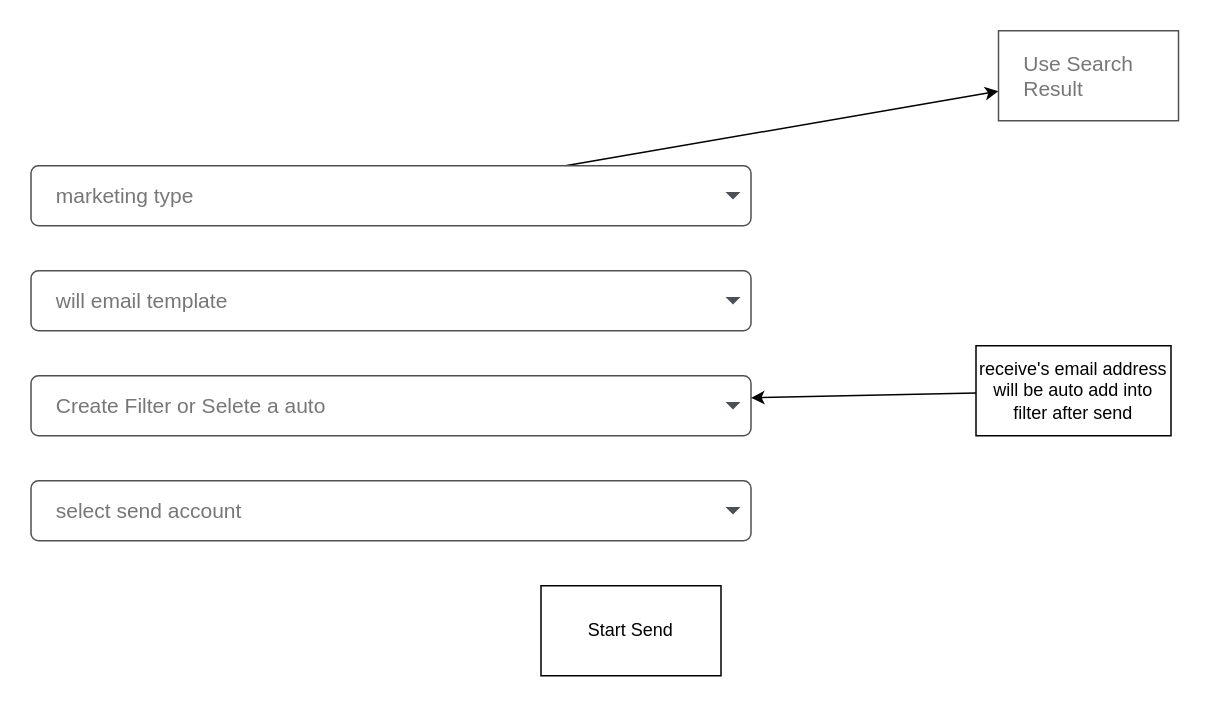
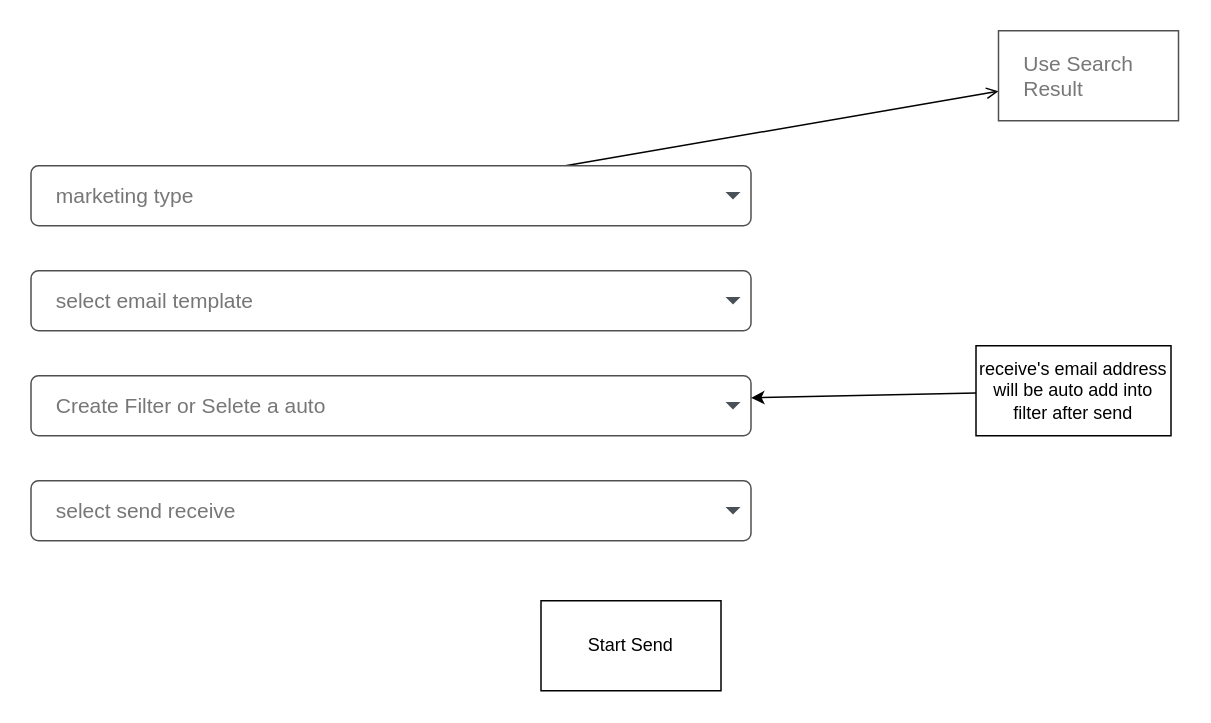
  <mxCell id="0" />
  <mxCell id="1" parent="0" />
- <mxCell id="2" value="will email template" style="html=1;shadow=0;dashed=0;shape=mxgraph.bootstrap.rrect;rSize=5;strokeColor=#505050;strokeWidth=1;fillColor=#ffffff;fontColor=#777777;whiteSpace=wrap;align=left;verticalAlign=middle;fontStyle=0;fontSize=14;spacingRight=0;spacing=17;" parent="1" vertex="1"><mxGeometry x="20" y="180" width="480" height="40" as="geometry" /></mxCell>
+ <mxCell id="2" value="select email template" style="html=1;shadow=0;dashed=0;shape=mxgraph.bootstrap.rrect;rSize=5;strokeColor=#505050;strokeWidth=1;fillColor=#ffffff;fontColor=#777777;whiteSpace=wrap;align=left;verticalAlign=middle;fontStyle=0;fontSize=14;spacingRight=0;spacing=17;" parent="1" vertex="1"><mxGeometry x="20" y="180" width="480" height="40" as="geometry" /></mxCell>
  <mxCell id="3" value="" style="shape=triangle;direction=south;fillColor=#495057;strokeColor=none;perimeter=none;" parent="2" vertex="1"><mxGeometry x="1" y="0.5" width="10" height="5" relative="1" as="geometry"><mxPoint x="-17" y="-2.5" as="offset" /></mxGeometry></mxCell>
- <mxCell id="4" value="" style="edgeStyle=none;html=1;" edge="1" parent="1" source="5" target="11"><mxGeometry relative="1" as="geometry" /></mxCell>
+ <mxCell id="4" value="" style="edgeStyle=none;html=1;endArrow=open;" edge="1" parent="1" source="5" target="11"><mxGeometry relative="1" as="geometry" /></mxCell>
  <mxCell id="5" value="marketing type" style="html=1;shadow=0;dashed=0;shape=mxgraph.bootstrap.rrect;rSize=5;strokeColor=#505050;strokeWidth=1;fillColor=#ffffff;fontColor=#777777;whiteSpace=wrap;align=left;verticalAlign=middle;fontStyle=0;fontSize=14;spacingRight=0;spacing=17;" parent="1" vertex="1"><mxGeometry x="20" y="110" width="480" height="40" as="geometry" /></mxCell>
  <mxCell id="6" value="" style="shape=triangle;direction=south;fillColor=#495057;strokeColor=none;perimeter=none;" parent="5" vertex="1"><mxGeometry x="1" y="0.5" width="10" height="5" relative="1" as="geometry"><mxPoint x="-17" y="-2.5" as="offset" /></mxGeometry></mxCell>
  <mxCell id="7" value="Create Filter or Selete a auto" style="html=1;shadow=0;dashed=0;shape=mxgraph.bootstrap.rrect;rSize=5;strokeColor=#505050;strokeWidth=1;fillColor=#ffffff;fontColor=#777777;whiteSpace=wrap;align=left;verticalAlign=middle;fontStyle=0;fontSize=14;spacingRight=0;spacing=17;" parent="1" vertex="1"><mxGeometry x="20" y="250" width="480" height="40" as="geometry" /></mxCell>
  <mxCell id="8" value="" style="shape=triangle;direction=south;fillColor=#495057;strokeColor=none;perimeter=none;" parent="7" vertex="1"><mxGeometry x="1" y="0.5" width="10" height="5" relative="1" as="geometry"><mxPoint x="-17" y="-2.5" as="offset" /></mxGeometry></mxCell>
- <mxCell id="9" value="select send account" style="html=1;shadow=0;dashed=0;shape=mxgraph.bootstrap.rrect;rSize=5;strokeColor=#505050;strokeWidth=1;fillColor=#ffffff;fontColor=#777777;whiteSpace=wrap;align=left;verticalAlign=middle;fontStyle=0;fontSize=14;spacingRight=0;spacing=17;" parent="1" vertex="1"><mxGeometry x="20" y="320" width="480" height="40" as="geometry" /></mxCell>
+ <mxCell id="9" value="select send receive" style="html=1;shadow=0;dashed=0;shape=mxgraph.bootstrap.rrect;rSize=5;strokeColor=#505050;strokeWidth=1;fillColor=#ffffff;fontColor=#777777;whiteSpace=wrap;align=left;verticalAlign=middle;fontStyle=0;fontSize=14;spacingRight=0;spacing=17;" parent="1" vertex="1"><mxGeometry x="20" y="320" width="480" height="40" as="geometry" /></mxCell>
  <mxCell id="10" value="" style="shape=triangle;direction=south;fillColor=#495057;strokeColor=none;perimeter=none;" parent="9" vertex="1"><mxGeometry x="1" y="0.5" width="10" height="5" relative="1" as="geometry"><mxPoint x="-17" y="-2.5" as="offset" /></mxGeometry></mxCell>
  <mxCell id="11" value="Use Search Result" style="whiteSpace=wrap;html=1;fontSize=14;align=left;fillColor=#ffffff;strokeColor=#505050;fontColor=#777777;shadow=0;dashed=0;strokeWidth=1;fontStyle=0;spacingRight=0;spacing=17;" vertex="1" parent="1"><mxGeometry x="665" y="20" width="120" height="60" as="geometry" /></mxCell>
- <mxCell id="12" value="Start Send" style="rounded=0;whiteSpace=wrap;html=1;" vertex="1" parent="1"><mxGeometry x="360" y="390" width="120" height="60" as="geometry" /></mxCell>
+ <mxCell id="12" value="Start Send" style="rounded=0;whiteSpace=wrap;html=1;" vertex="1" parent="1"><mxGeometry x="360" y="400" width="120" height="60" as="geometry" /></mxCell>
  <mxCell id="13" style="edgeStyle=none;html=1;" edge="1" parent="1" source="14" target="7"><mxGeometry relative="1" as="geometry" /></mxCell>
  <mxCell id="14" value="receive's email address will be auto add into filter after send" style="rounded=0;whiteSpace=wrap;html=1;" vertex="1" parent="1"><mxGeometry x="650" y="230" width="130" height="60" as="geometry" /></mxCell>
